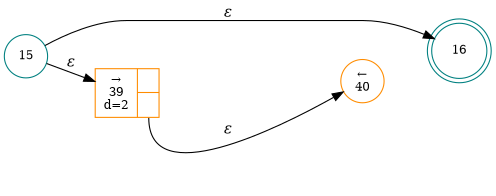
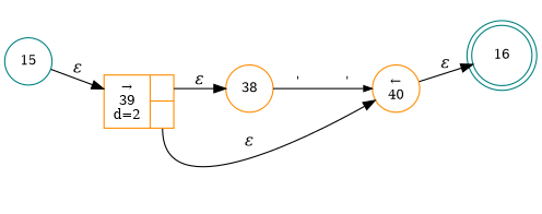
  digraph {
    rankdir=LR
    node [color=darkorange fixedsize=true fontsize=11 shape=circle peripheries=1]
    edge [fontname="Times-Italic"]
    n1 [color=teal label=16 shape=doublecircle width=.6 peripheries=""]
+   n2 [label=38 width=.55]
    n3 [label="&larr;\n40" width=.55]
    n4 [fixedsize=false label="{&rarr;\n39\nd=2|{<p0>|<p1>}}" shape=record]
    n5 [color=teal label=15 width=.55]
-   n5 -> n1 [label="&epsilon;"]
+   n2 -> n3 [arrowhead=normal arrowsize=.7 fontname=Courier fontsize=11 label="'	'"]
+   n3 -> n1 [label="&epsilon;"]
+   n4 -> n2 [label="&epsilon;" tailport=p0]
    n4 -> n3 [label="&epsilon;" tailport=p1]
    n5 -> n4 [label="&epsilon;"]
  }
